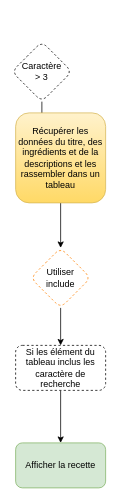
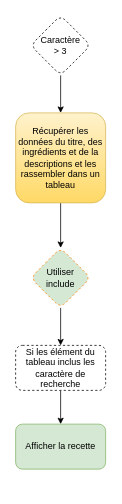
  <mxCell id="0" />
  <mxCell id="1" parent="0" />
  <mxCell id="2" value="" style="edgeStyle=orthogonalEdgeStyle;rounded=0;orthogonalLoop=1;jettySize=auto;html=1;" edge="1" parent="1" source="3" target="5"><mxGeometry relative="1" as="geometry" /></mxCell>
- <mxCell id="3" value="Caractère &lt;br&gt;&amp;gt; 3" style="rhombus;whiteSpace=wrap;html=1;rounded=1;dashed=1;" vertex="1" parent="1"><mxGeometry x="15" y="55" width="80" height="80" as="geometry" /></mxCell>
+ <mxCell id="3" value="Caractère &lt;br&gt;&amp;gt; 3" style="rhombus;whiteSpace=wrap;html=1;rounded=1;dashed=1;" vertex="1" parent="1"><mxGeometry x="40" y="20" width="80" height="80" as="geometry" /></mxCell>
  <mxCell id="4" value="" style="edgeStyle=orthogonalEdgeStyle;rounded=0;orthogonalLoop=1;jettySize=auto;html=1;" edge="1" parent="1" source="5" target="7"><mxGeometry relative="1" as="geometry" /></mxCell>
  <mxCell id="5" value="Récupérer les données du titre, des ingrédients et de la descriptions et les rassembler dans un tableau" style="whiteSpace=wrap;html=1;rounded=1;fillColor=#fff2cc;gradientColor=#ffd966;strokeColor=#d6b656;" vertex="1" parent="1"><mxGeometry x="20" y="150" width="120" height="120" as="geometry" /></mxCell>
  <mxCell id="6" value="" style="edgeStyle=orthogonalEdgeStyle;rounded=0;orthogonalLoop=1;jettySize=auto;html=1;" edge="1" parent="1" source="7" target="9"><mxGeometry relative="1" as="geometry" /></mxCell>
- <mxCell id="7" value="Utiliser&lt;br&gt;include" style="rhombus;whiteSpace=wrap;html=1;rounded=1;dashed=1;strokeColor=#FF8000;" vertex="1" parent="1"><mxGeometry x="40" y="330" width="80" height="80" as="geometry" /></mxCell>
+ <mxCell id="7" value="Utiliser&lt;br&gt;include" style="rhombus;whiteSpace=wrap;html=1;rounded=1;dashed=1;strokeColor=#FF8000;fillColor=#d5e8d4;" vertex="1" parent="1"><mxGeometry x="40" y="330" width="80" height="80" as="geometry" /></mxCell>
  <mxCell id="8" value="" style="edgeStyle=orthogonalEdgeStyle;rounded=0;orthogonalLoop=1;jettySize=auto;html=1;" edge="1" parent="1" source="9" target="10"><mxGeometry relative="1" as="geometry" /></mxCell>
  <mxCell id="9" value="Si les élément du tableau inclus les caractère de recherche" style="whiteSpace=wrap;html=1;rounded=1;dashed=1;" vertex="1" parent="1"><mxGeometry x="20" y="460" width="120" height="60" as="geometry" /></mxCell>
- <mxCell id="10" value="Afficher la recette" style="rounded=1;whiteSpace=wrap;html=1;fillColor=#d5e8d4;strokeColor=#82b366;" vertex="1" parent="1"><mxGeometry x="20" y="590" width="120" height="60" as="geometry" /></mxCell>
+ <mxCell id="10" value="Afficher la recette" style="rounded=1;whiteSpace=wrap;html=1;fillColor=#d5e8d4;strokeColor=#82b366;" vertex="1" parent="1"><mxGeometry x="20" y="565" width="120" height="60" as="geometry" /></mxCell>
